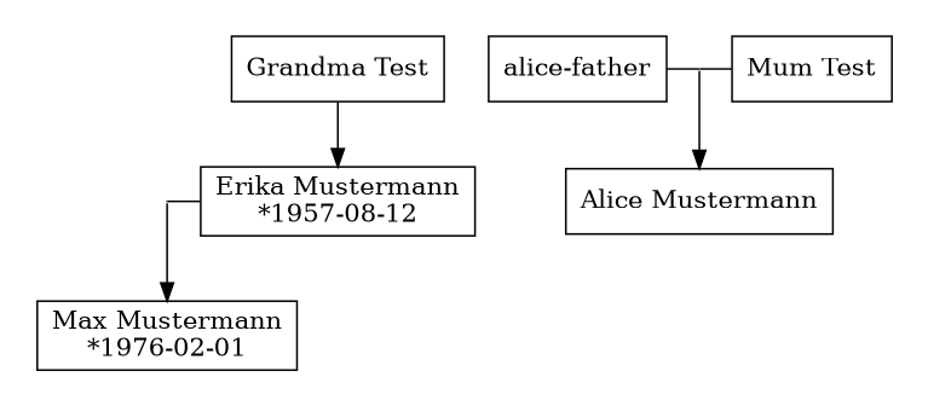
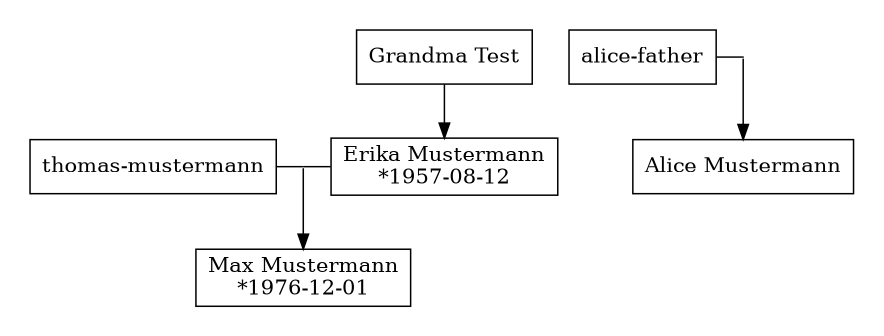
  digraph {
    node [shape=box]
    edge [arrowhead=none constraint=False]
    n1 [label="Erika Mustermann\n*1957-08-12"]
    "relation-erika-mustermann-thomas-mustermann" [shape=point width=0]
-   n4 [label="Mum Test"]
+   n3 [label="thomas-mustermann"]
    "relation-alice-father-alice-mother" [shape=point width=0]
    n6 [label="alice-father"]
    n7 [label="Grandma Test"]
    n8 [label="Alice Mustermann"]
-   n9 [label="Max Mustermann\n*1976-02-01"]
+   n9 [label="Max Mustermann\n*1976-12-01"]
    subgraph cluster_1 {
      rank=same
      style=invisible
      n1
      "relation-erika-mustermann-thomas-mustermann"
+     n3
    }
    subgraph cluster_2 {
      rank=same
      style=invisible
-     n4
      "relation-alice-father-alice-mother"
      n6
    }
    subgraph cluster_3 {
      rank=same
      style=invisible
      n7
    }
    subgraph cluster_4 {
      rank=same
      style=invisible
      n8
    }
    subgraph cluster_5 {
      rank=same
      style=invisible
      n9
    }
    n1 -> "relation-erika-mustermann-thomas-mustermann"
    "relation-erika-mustermann-thomas-mustermann" -> n9 [arrowhead="" constraint=""]
-   n4 -> "relation-alice-father-alice-mother"
+   n3 -> "relation-erika-mustermann-thomas-mustermann"
    "relation-alice-father-alice-mother" -> n8 [arrowhead="" constraint=""]
    n6 -> "relation-alice-father-alice-mother"
    n7 -> n1 [arrowhead="" constraint=""]
  }
